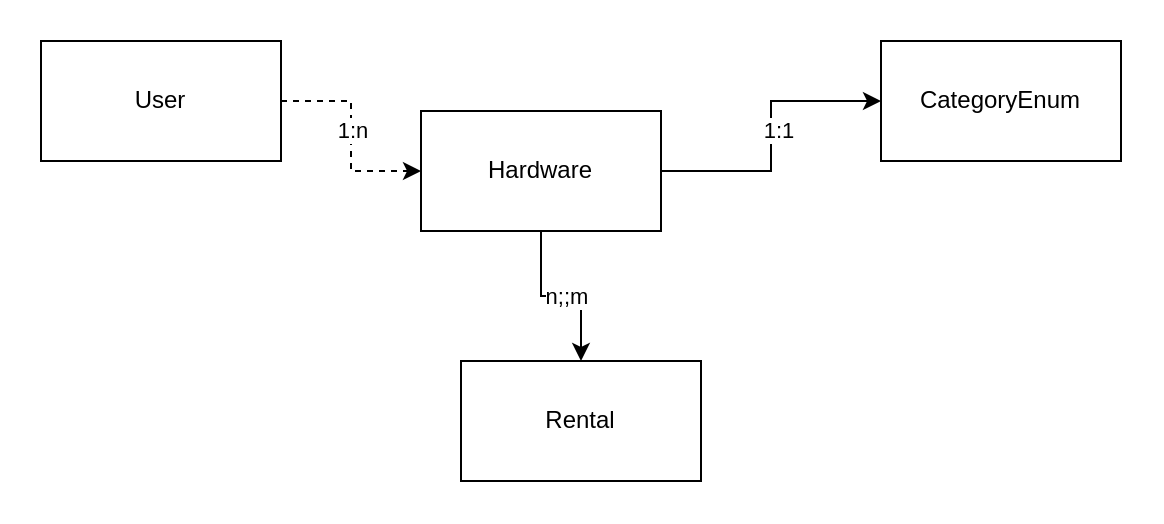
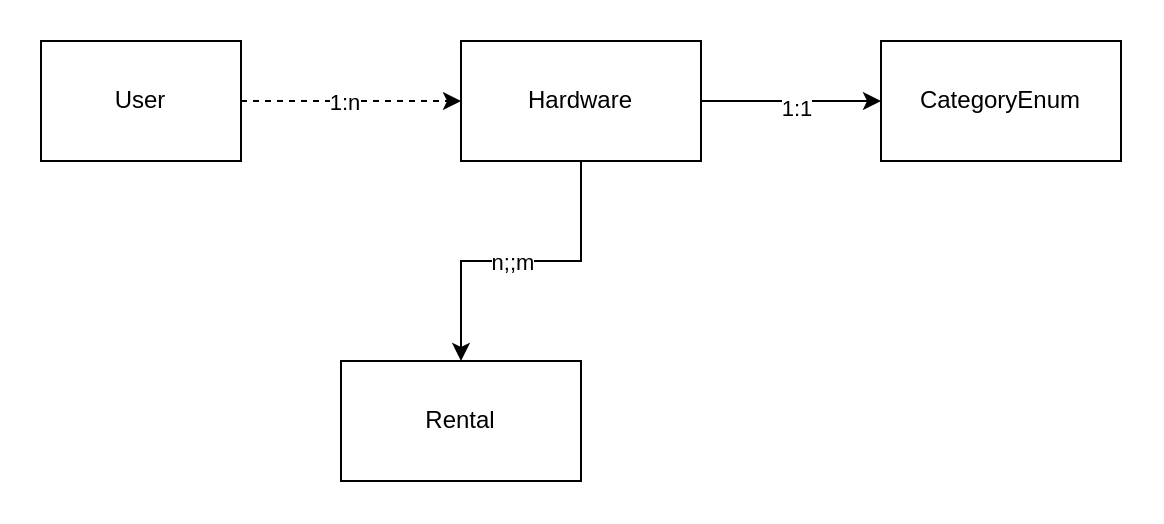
  <mxCell id="0" />
  <mxCell id="1" parent="0" />
  <mxCell id="2" value="" style="edgeStyle=orthogonalEdgeStyle;rounded=0;orthogonalLoop=1;jettySize=auto;html=1;dashed=1;" edge="1" parent="1" source="4" target="9"><mxGeometry relative="1" as="geometry" /></mxCell>
  <mxCell id="3" value="1:n" style="edgeLabel;html=1;align=center;verticalAlign=middle;resizable=0;points=[];" vertex="1" connectable="0" parent="2"><mxGeometry x="-0.067" relative="1" as="geometry"><mxPoint as="offset" /></mxGeometry></mxCell>
- <mxCell id="4" value="User" style="rounded=0;whiteSpace=wrap;html=1;" vertex="1" parent="1"><mxGeometry x="20" y="20" width="120" height="60" as="geometry" /></mxCell>
+ <mxCell id="4" value="User" style="rounded=0;whiteSpace=wrap;html=1;" vertex="1" parent="1"><mxGeometry x="20" y="20" width="100" height="60" as="geometry" /></mxCell>
  <mxCell id="5" value="" style="edgeStyle=orthogonalEdgeStyle;rounded=0;orthogonalLoop=1;jettySize=auto;html=1;" edge="1" parent="1" source="9" target="10"><mxGeometry relative="1" as="geometry" /></mxCell>
  <mxCell id="6" value="1:1" style="edgeLabel;html=1;align=center;verticalAlign=middle;resizable=0;points=[];" vertex="1" connectable="0" parent="5"><mxGeometry x="0.044" y="-3" relative="1" as="geometry"><mxPoint as="offset" /></mxGeometry></mxCell>
  <mxCell id="7" value="" style="edgeStyle=orthogonalEdgeStyle;rounded=0;orthogonalLoop=1;jettySize=auto;html=1;" edge="1" parent="1" source="9" target="11"><mxGeometry relative="1" as="geometry" /></mxCell>
  <mxCell id="8" value="n;;m" style="edgeLabel;html=1;align=center;verticalAlign=middle;resizable=0;points=[];" vertex="1" connectable="0" parent="7"><mxGeometry x="0.06" relative="1" as="geometry"><mxPoint as="offset" /></mxGeometry></mxCell>
- <mxCell id="9" value="Hardware" style="rounded=0;whiteSpace=wrap;html=1;" vertex="1" parent="1"><mxGeometry x="210" y="55" width="120" height="60" as="geometry" /></mxCell>
+ <mxCell id="9" value="Hardware" style="rounded=0;whiteSpace=wrap;html=1;" vertex="1" parent="1"><mxGeometry x="230" y="20" width="120" height="60" as="geometry" /></mxCell>
  <mxCell id="10" value="CategoryEnum" style="rounded=0;whiteSpace=wrap;html=1;" vertex="1" parent="1"><mxGeometry x="440" y="20" width="120" height="60" as="geometry" /></mxCell>
- <mxCell id="11" value="Rental" style="rounded=0;whiteSpace=wrap;html=1;" vertex="1" parent="1"><mxGeometry x="230" y="180" width="120" height="60" as="geometry" /></mxCell>
+ <mxCell id="11" value="Rental" style="rounded=0;whiteSpace=wrap;html=1;" vertex="1" parent="1"><mxGeometry x="170" y="180" width="120" height="60" as="geometry" /></mxCell>
